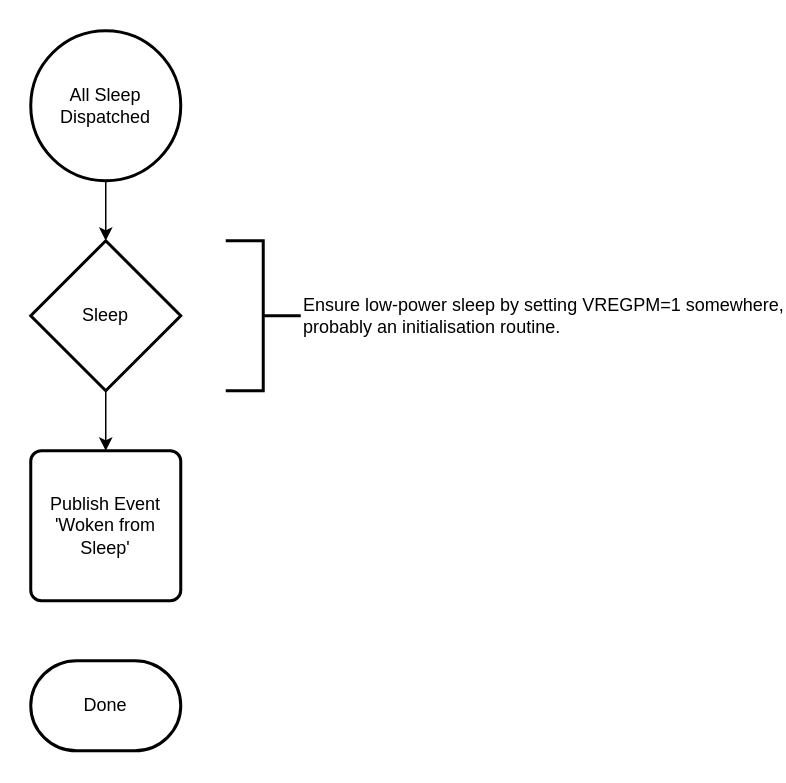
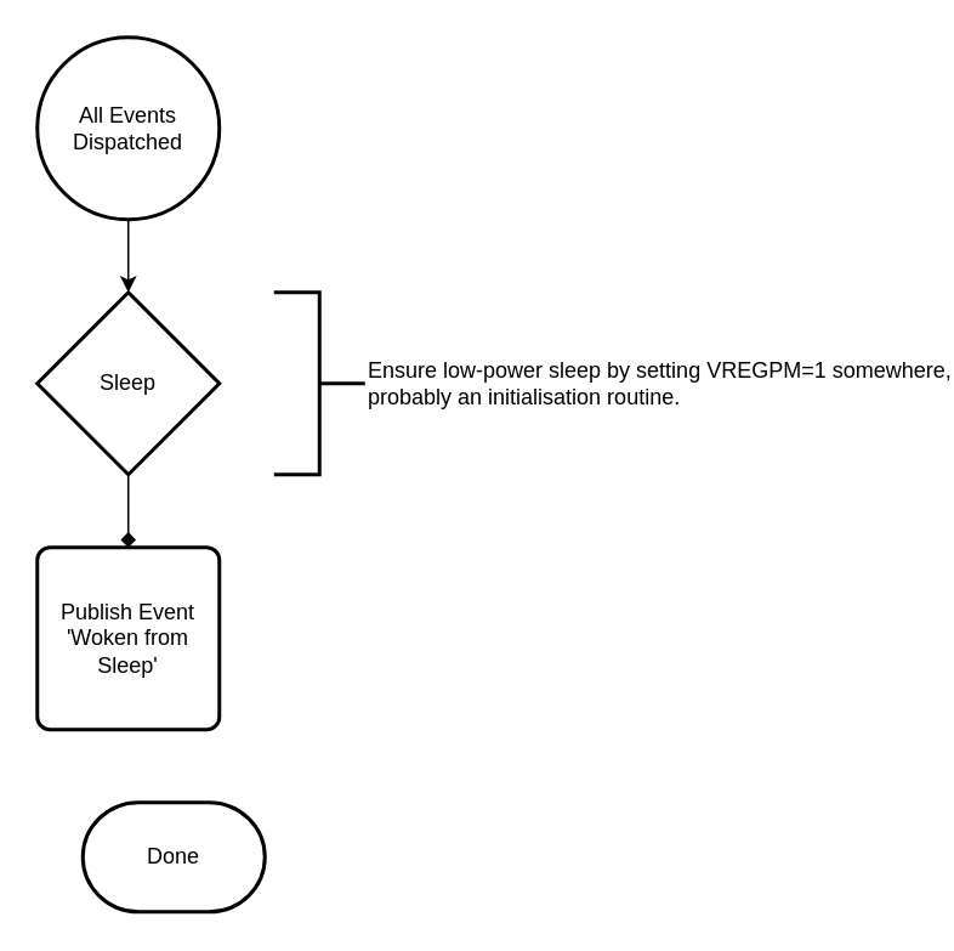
  <mxCell id="0" />
  <mxCell id="1" parent="0" />
  <mxCell id="2" style="edgeStyle=orthogonalEdgeStyle;rounded=0;orthogonalLoop=1;jettySize=auto;html=1;" edge="1" parent="1" source="3" target="5"><mxGeometry relative="1" as="geometry" /></mxCell>
- <mxCell id="3" value="All Sleep Dispatched" style="strokeWidth=2;html=1;shape=mxgraph.flowchart.start_2;whiteSpace=wrap;" vertex="1" parent="1"><mxGeometry x="20" y="20" width="100" height="100" as="geometry" /></mxCell>
- <mxCell id="4" style="edgeStyle=orthogonalEdgeStyle;rounded=0;orthogonalLoop=1;jettySize=auto;html=1;" edge="1" parent="1" source="5" target="6"><mxGeometry relative="1" as="geometry" /></mxCell>
+ <mxCell id="3" value="All Events Dispatched" style="strokeWidth=2;html=1;shape=mxgraph.flowchart.start_2;whiteSpace=wrap;" vertex="1" parent="1"><mxGeometry x="20" y="20" width="100" height="100" as="geometry" /></mxCell>
+ <mxCell id="4" style="edgeStyle=orthogonalEdgeStyle;rounded=0;orthogonalLoop=1;jettySize=auto;html=1;endArrow=diamond;" edge="1" parent="1" source="5" target="6"><mxGeometry relative="1" as="geometry" /></mxCell>
  <mxCell id="5" value="Sleep" style="rhombus;whiteSpace=wrap;html=1;absoluteArcSize=1;arcSize=14;strokeWidth=2;" vertex="1" parent="1"><mxGeometry x="20" y="160" width="100" height="100" as="geometry" /></mxCell>
  <mxCell id="6" value="Publish Event 'Woken from Sleep'" style="rounded=1;whiteSpace=wrap;html=1;absoluteArcSize=1;arcSize=14;strokeWidth=2;" vertex="1" parent="1"><mxGeometry x="20" y="300" width="100" height="100" as="geometry" /></mxCell>
- <mxCell id="7" value="Done" style="strokeWidth=2;html=1;shape=mxgraph.flowchart.terminator;whiteSpace=wrap;" vertex="1" parent="1"><mxGeometry x="20" y="440" width="100" height="60" as="geometry" /></mxCell>
+ <mxCell id="7" value="Done" style="strokeWidth=2;html=1;shape=mxgraph.flowchart.terminator;whiteSpace=wrap;" vertex="1" parent="1"><mxGeometry x="45" y="440" width="100" height="60" as="geometry" /></mxCell>
  <mxCell id="8" value="Ensure low-power sleep by setting VREGPM=1 somewhere,&lt;br&gt;probably an initialisation routine.&lt;br&gt;" style="strokeWidth=2;html=1;shape=mxgraph.flowchart.annotation_2;align=left;flipH=1;labelPosition=right;verticalLabelPosition=middle;verticalAlign=middle;" vertex="1" parent="1"><mxGeometry x="150" y="160" width="50" height="100" as="geometry" /></mxCell>
